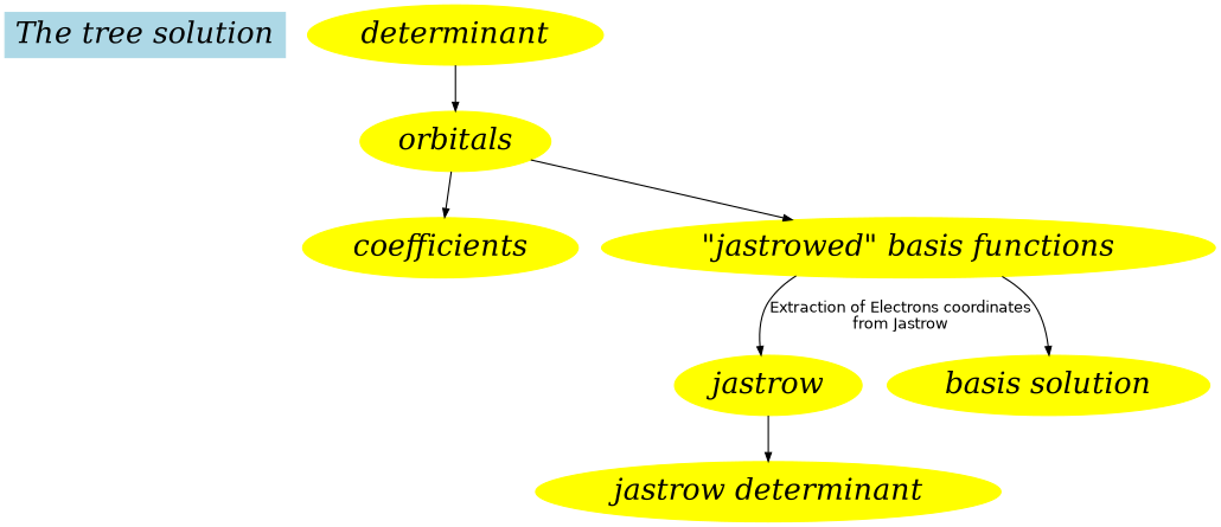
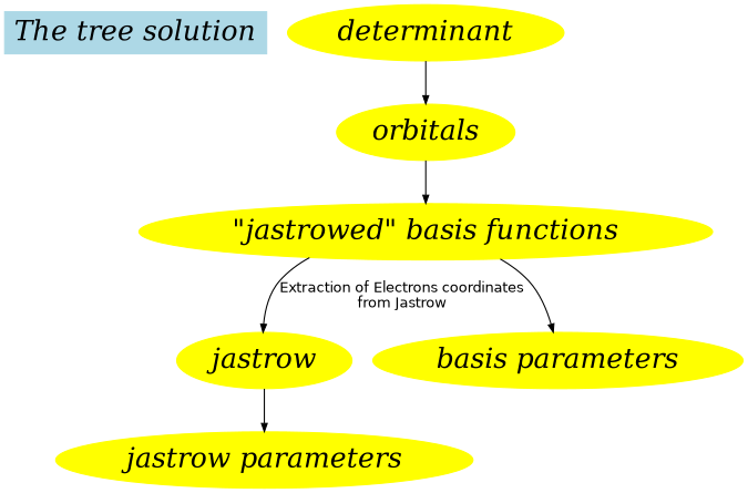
  digraph {
    node [color=yellow fontcolor=black fontname="Palatino-Italic" fontsize=24 style=filled]
    edge [arrowsize=0.7 dir=down fontname="Bitstream Vera Sans" fontsize=12]
    n1 [color=lightblue label="The tree solution" shape=record]
    determinant
    orbitals
    jastrow
-   "jastrow parameters" [label="jastrow determinant"]
-   coefficients
+   "jastrow parameters"
    "\"jastrowed\" basis functions"
-   "basis parameters" [label="basis solution"]
+   "basis parameters"
    determinant -> orbitals
-   orbitals -> coefficients
    orbitals -> "\"jastrowed\" basis functions"
    jastrow -> "jastrow parameters"
    "\"jastrowed\" basis functions" -> jastrow [label="Extraction of Electrons coordinates\nfrom Jastrow"]
    "\"jastrowed\" basis functions" -> "basis parameters"
  }
